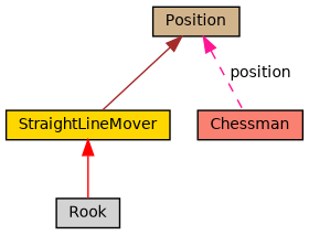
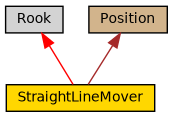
  digraph {
    node [color=black fontname=Helvetica fontsize=10 shape=record style=filled]
    edge [dir=back fontname=Helvetica fontsize=10 labelfontname=Helvetica labelfontsize=10 style=solid]
    n1 [fillcolor=lightgrey fontcolor=black height=0.2 label=Rook width=0.4]
    n2 [fillcolor=gold height=0.2 label=StraightLineMover width=0.4]
-   n3 [fillcolor=salmon height=0.2 label=Chessman width=0.4]
    n4 [fillcolor=tan height=0.2 label=Position width=0.4]
-   n2 -> n1 [color=red]
+   n1 -> n2 [color=red]
    n4 -> n2 [color=brown]
-   n4 -> n3 [color=deeppink label=" position" style=dashed]
  }
